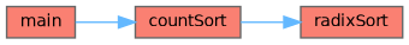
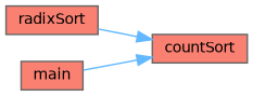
  digraph {
    rankdir=RL
    node [color=grey40 fillcolor=salmon fontname=Helvetica fontsize=10 shape=box style=filled]
    edge [color=steelblue1 dir=back fontname=Helvetica fontsize=10 labelfontname=Helvetica labelfontsize=10 style=solid]
    n1 [color=gray40 fontcolor=black height=0.2 label=countSort width=0.4]
    n2 [height=0.2 label=radixSort width=0.4]
    n3 [height=0.2 label=main width=0.4]
-   n2 -> n1
+   n1 -> n2
    n1 -> n3
  }
